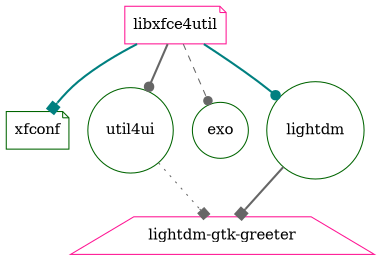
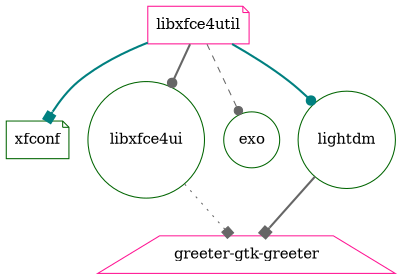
  digraph {
    node [color=darkgreen shape=circle]
    edge [arrowhead=box color=gray40 style=bold]
    libxfce4util [color=deeppink shape=note]
    xfconf [shape=note]
-   libxfce4ui [label=util4ui]
+   libxfce4ui
    exo
    lightdm
-   "lightdm-gtk-greeter" [color=deeppink shape=trapezium]
+   "lightdm-gtk-greeter" [color=deeppink shape=trapezium label="greeter-gtk-greeter"]
    libxfce4util -> xfconf [color=teal]
    libxfce4util -> libxfce4ui [arrowhead=dot]
    libxfce4util -> exo [arrowhead=dot style=dashed]
    libxfce4util -> lightdm [arrowhead=dot color=teal]
    libxfce4ui -> "lightdm-gtk-greeter" [style=dotted]
    lightdm -> "lightdm-gtk-greeter"
  }
